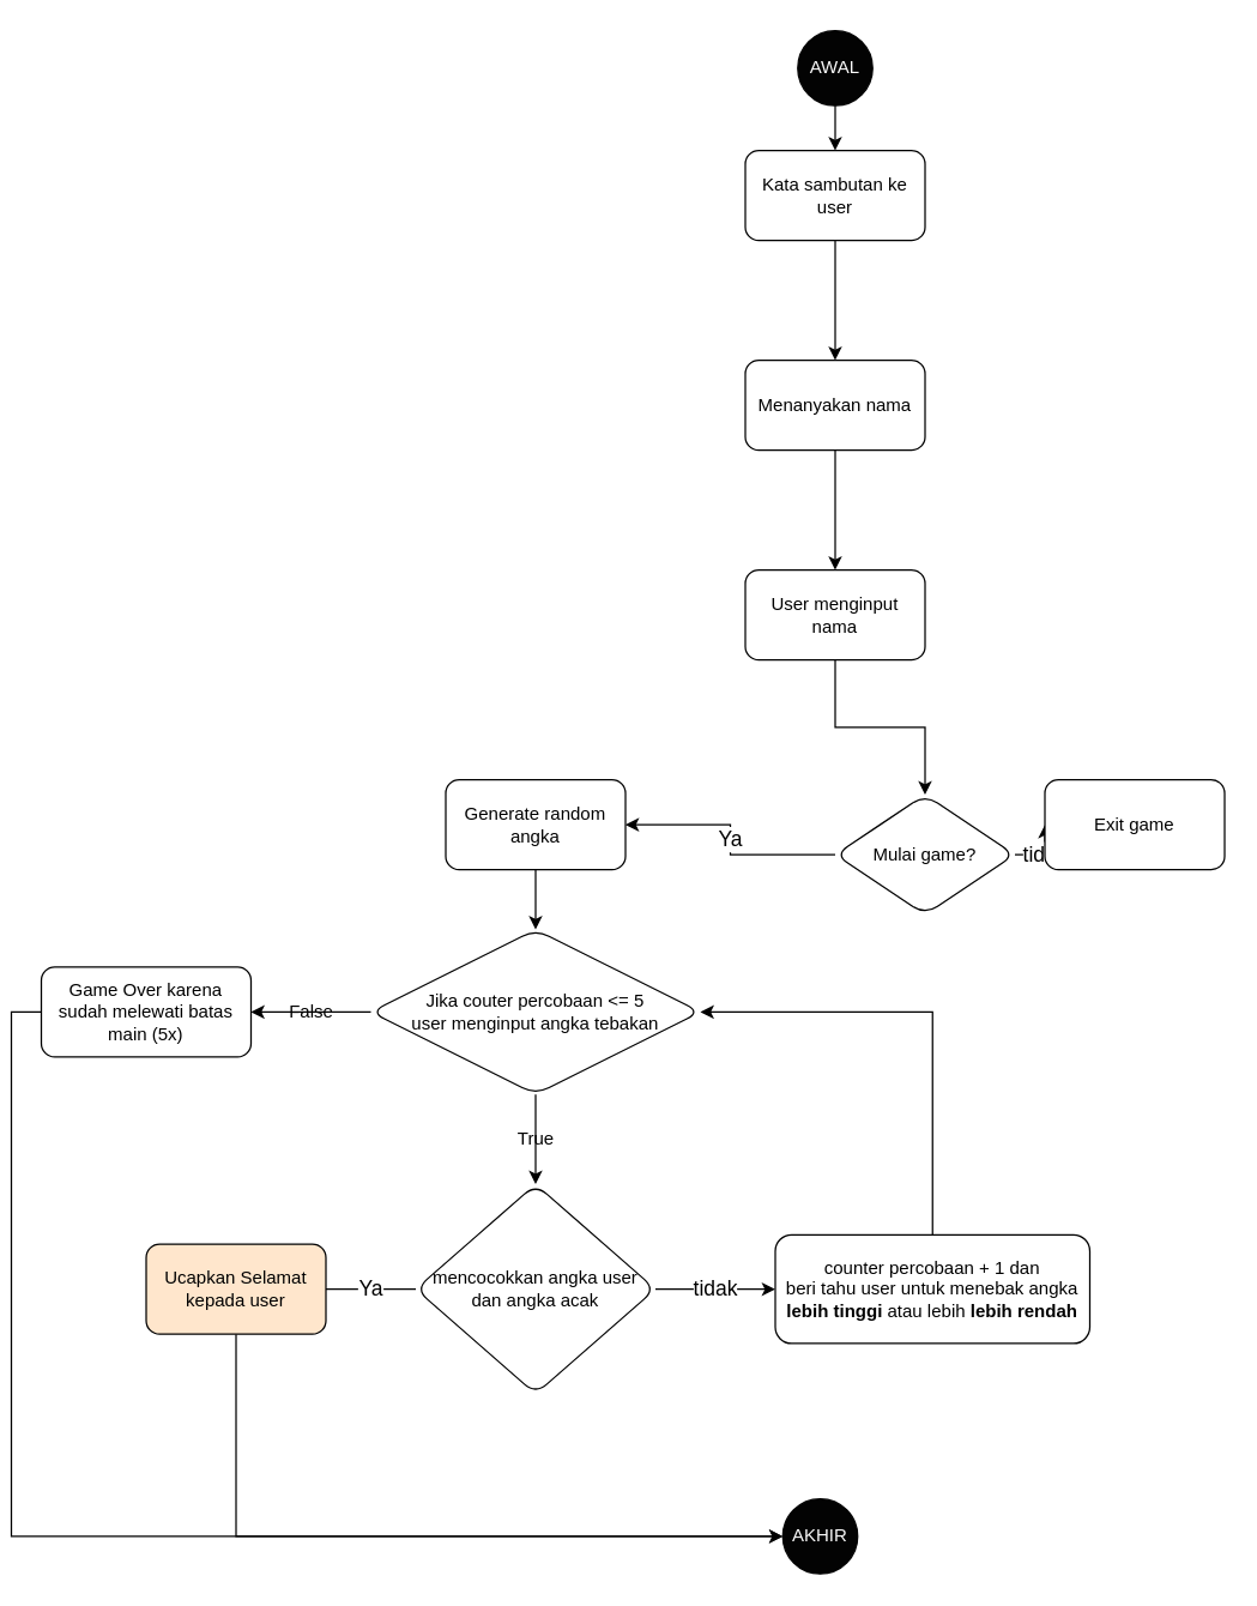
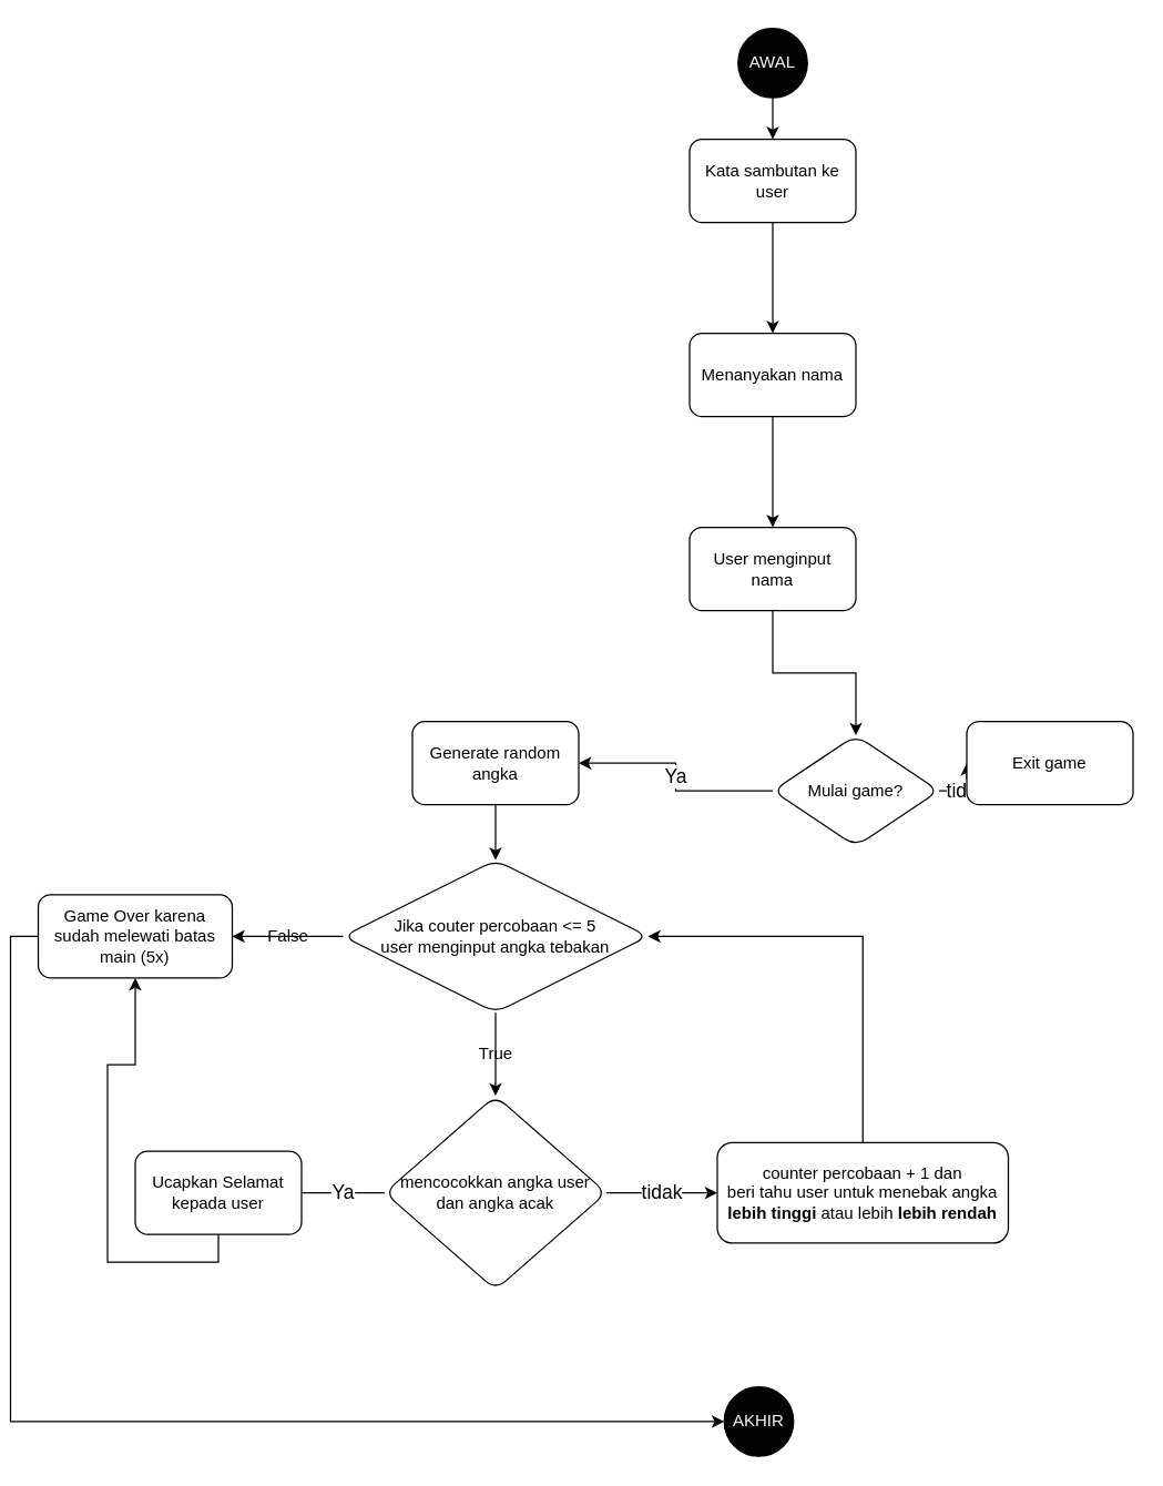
  <mxCell id="0" />
  <mxCell id="1" parent="0" />
  <mxCell id="2" value="" style="edgeStyle=orthogonalEdgeStyle;rounded=0;orthogonalLoop=1;jettySize=auto;html=1;fontSize=14;" edge="1" parent="1" source="3" target="5"><mxGeometry relative="1" as="geometry" /></mxCell>
  <mxCell id="3" value="AWAL" style="ellipse;whiteSpace=wrap;html=1;aspect=fixed;labelBackgroundColor=none;fillColor=#030303;fontColor=#FAFAFA;" vertex="1" parent="1"><mxGeometry x="525" y="20" width="50" height="50" as="geometry" /></mxCell>
  <mxCell id="4" value="" style="edgeStyle=orthogonalEdgeStyle;rounded=0;orthogonalLoop=1;jettySize=auto;html=1;fontSize=14;" edge="1" parent="1" source="5" target="7"><mxGeometry relative="1" as="geometry" /></mxCell>
  <mxCell id="5" value="&lt;font style=&quot;font-size: 12px;&quot;&gt;Kata sambutan ke user&lt;/font&gt;" style="rounded=1;whiteSpace=wrap;html=1;fontSize=12;" vertex="1" parent="1"><mxGeometry x="490" y="100" width="120" height="60" as="geometry" /></mxCell>
  <mxCell id="6" value="" style="edgeStyle=orthogonalEdgeStyle;rounded=0;orthogonalLoop=1;jettySize=auto;html=1;fontSize=14;" edge="1" parent="1" source="7" target="9"><mxGeometry relative="1" as="geometry" /></mxCell>
  <mxCell id="7" value="Menanyakan nama" style="whiteSpace=wrap;html=1;rounded=1;" vertex="1" parent="1"><mxGeometry x="490" y="240" width="120" height="60" as="geometry" /></mxCell>
  <mxCell id="8" value="" style="edgeStyle=orthogonalEdgeStyle;rounded=0;orthogonalLoop=1;jettySize=auto;html=1;fontSize=14;" edge="1" parent="1" source="9" target="12"><mxGeometry relative="1" as="geometry" /></mxCell>
  <mxCell id="9" value="User menginput nama" style="whiteSpace=wrap;html=1;rounded=1;" vertex="1" parent="1"><mxGeometry x="490" y="380" width="120" height="60" as="geometry" /></mxCell>
  <mxCell id="10" value="tidak" style="edgeStyle=orthogonalEdgeStyle;rounded=0;orthogonalLoop=1;jettySize=auto;html=1;fontSize=14;" edge="1" parent="1" source="12" target="13"><mxGeometry relative="1" as="geometry" /></mxCell>
  <mxCell id="11" value="Ya&lt;br&gt;" style="edgeStyle=orthogonalEdgeStyle;rounded=0;orthogonalLoop=1;jettySize=auto;html=1;fontSize=14;" edge="1" parent="1" source="12" target="15"><mxGeometry relative="1" as="geometry" /></mxCell>
  <mxCell id="12" value="Mulai game?" style="rhombus;whiteSpace=wrap;html=1;rounded=1;" vertex="1" parent="1"><mxGeometry x="550" y="530" width="120" height="80" as="geometry" /></mxCell>
  <mxCell id="13" value="Exit game" style="whiteSpace=wrap;html=1;rounded=1;" vertex="1" parent="1"><mxGeometry x="690" y="520" width="120" height="60" as="geometry" /></mxCell>
  <mxCell id="14" value="" style="edgeStyle=orthogonalEdgeStyle;rounded=0;orthogonalLoop=1;jettySize=auto;html=1;fontSize=12;fontColor=#FAFAFA;" edge="1" parent="1" source="15" target="26"><mxGeometry relative="1" as="geometry" /></mxCell>
  <mxCell id="15" value="Generate random angka" style="whiteSpace=wrap;html=1;rounded=1;" vertex="1" parent="1"><mxGeometry x="290" y="520" width="120" height="60" as="geometry" /></mxCell>
  <mxCell id="16" value="Ya" style="edgeStyle=orthogonalEdgeStyle;rounded=0;orthogonalLoop=1;jettySize=auto;html=1;fontSize=14;endArrow=none;" edge="1" parent="1" source="18" target="20"><mxGeometry relative="1" as="geometry" /></mxCell>
  <mxCell id="17" value="tidak" style="edgeStyle=orthogonalEdgeStyle;rounded=0;orthogonalLoop=1;jettySize=auto;html=1;fontSize=14;" edge="1" parent="1" source="18" target="22"><mxGeometry relative="1" as="geometry" /></mxCell>
  <mxCell id="18" value="mencocokkan angka user dan angka acak" style="rhombus;whiteSpace=wrap;html=1;rounded=1;" vertex="1" parent="1"><mxGeometry x="270" y="790" width="160" height="140" as="geometry" /></mxCell>
- <mxCell id="19" style="edgeStyle=orthogonalEdgeStyle;rounded=0;orthogonalLoop=1;jettySize=auto;html=1;exitX=0.5;exitY=1;exitDx=0;exitDy=0;entryX=0;entryY=0.5;entryDx=0;entryDy=0;fontSize=12;" edge="1" parent="1" source="20" target="23"><mxGeometry relative="1" as="geometry" /></mxCell>
- <mxCell id="20" value="Ucapkan Selamat kepada user&lt;br&gt;" style="whiteSpace=wrap;html=1;rounded=1;fillColor=#ffe6cc;" vertex="1" parent="1"><mxGeometry x="90" y="830" width="120" height="60" as="geometry" /></mxCell>
+ <mxCell id="19" style="edgeStyle=orthogonalEdgeStyle;rounded=0;orthogonalLoop=1;jettySize=auto;html=1;exitX=0.5;exitY=1;exitDx=0;exitDy=0;fontSize=12;" edge="1" parent="1" source="20" target="28"><mxGeometry relative="1" as="geometry" /></mxCell>
+ <mxCell id="20" value="Ucapkan Selamat kepada user&lt;br&gt;" style="whiteSpace=wrap;html=1;rounded=1;" vertex="1" parent="1"><mxGeometry x="90" y="830" width="120" height="60" as="geometry" /></mxCell>
  <mxCell id="21" style="edgeStyle=orthogonalEdgeStyle;rounded=0;orthogonalLoop=1;jettySize=auto;html=1;exitX=0.5;exitY=0;exitDx=0;exitDy=0;entryX=1;entryY=0.5;entryDx=0;entryDy=0;fontSize=12;fontColor=#FAFAFA;" edge="1" parent="1" source="22" target="26"><mxGeometry relative="1" as="geometry" /></mxCell>
  <mxCell id="22" value="counter percobaan + 1 dan&lt;br&gt;beri tahu user untuk menebak angka&lt;b&gt; lebih tinggi &lt;/b&gt;atau lebih &lt;b&gt;lebih rendah&lt;/b&gt;" style="whiteSpace=wrap;html=1;rounded=1;" vertex="1" parent="1"><mxGeometry x="510" y="823.75" width="210" height="72.5" as="geometry" /></mxCell>
  <mxCell id="23" value="AKHIR" style="ellipse;whiteSpace=wrap;html=1;aspect=fixed;labelBackgroundColor=none;fillColor=#030303;fontColor=#FAFAFA;" vertex="1" parent="1"><mxGeometry x="515" y="1000" width="50" height="50" as="geometry" /></mxCell>
  <mxCell id="24" value="True" style="edgeStyle=orthogonalEdgeStyle;rounded=0;orthogonalLoop=1;jettySize=auto;html=1;fontSize=12;fontColor=default;labelBackgroundColor=none;" edge="1" parent="1" source="26" target="18"><mxGeometry relative="1" as="geometry" /></mxCell>
  <mxCell id="25" value="False" style="edgeStyle=orthogonalEdgeStyle;rounded=0;orthogonalLoop=1;jettySize=auto;html=1;labelBackgroundColor=none;fontSize=12;fontColor=default;" edge="1" parent="1" source="26" target="28"><mxGeometry relative="1" as="geometry" /></mxCell>
  <mxCell id="26" value="Jika couter percobaan &amp;lt;= 5&lt;br&gt;user menginput angka tebakan" style="rhombus;whiteSpace=wrap;html=1;rounded=1;" vertex="1" parent="1"><mxGeometry x="240" y="620" width="220" height="110" as="geometry" /></mxCell>
  <mxCell id="27" style="edgeStyle=orthogonalEdgeStyle;rounded=0;orthogonalLoop=1;jettySize=auto;html=1;exitX=0;exitY=0.5;exitDx=0;exitDy=0;labelBackgroundColor=none;fontSize=12;fontColor=default;entryX=0;entryY=0.5;entryDx=0;entryDy=0;" edge="1" parent="1" source="28" target="23"><mxGeometry relative="1" as="geometry"><mxPoint x="-10" y="1020" as="targetPoint" /></mxGeometry></mxCell>
  <mxCell id="28" value="Game Over karena sudah melewati batas main (5x)" style="whiteSpace=wrap;html=1;rounded=1;" vertex="1" parent="1"><mxGeometry x="20" y="645" width="140" height="60" as="geometry" /></mxCell>
